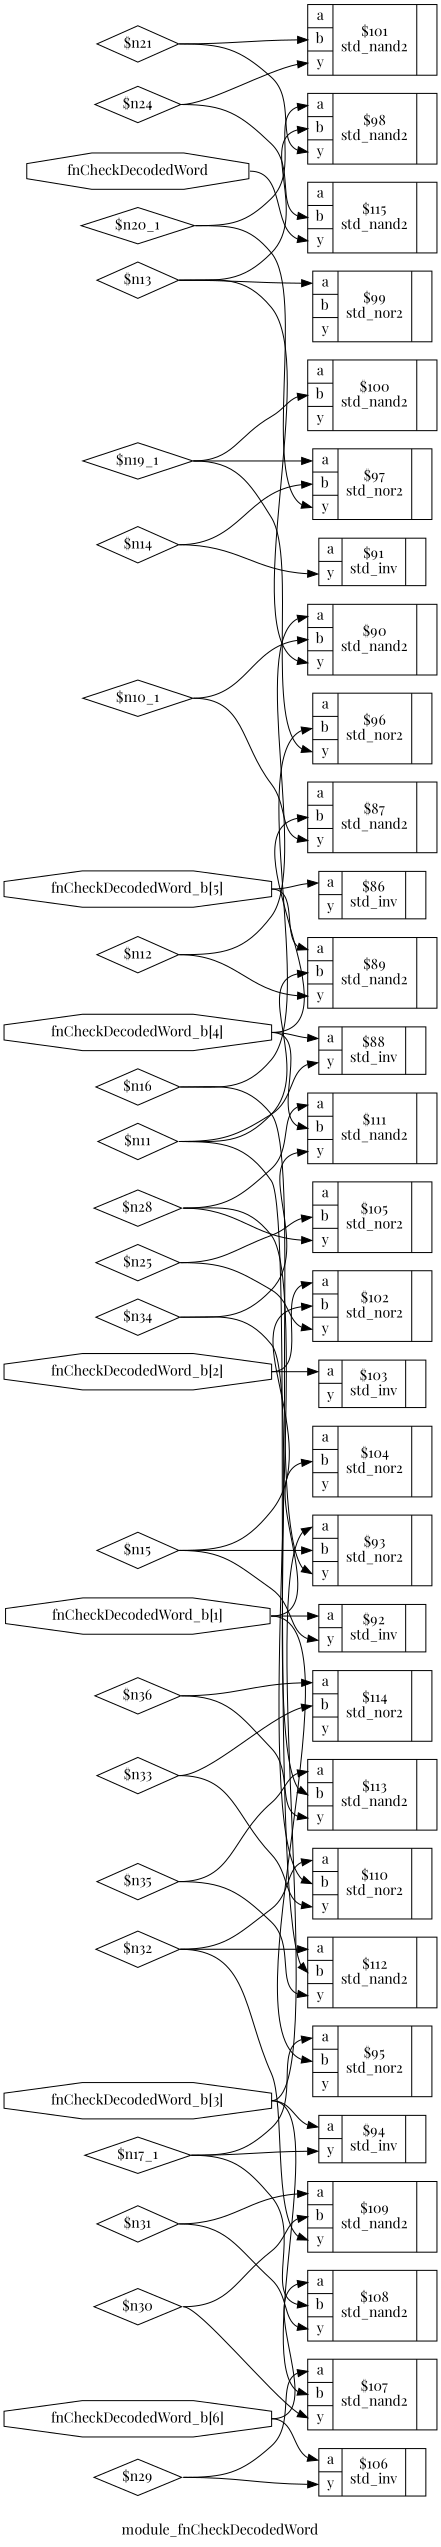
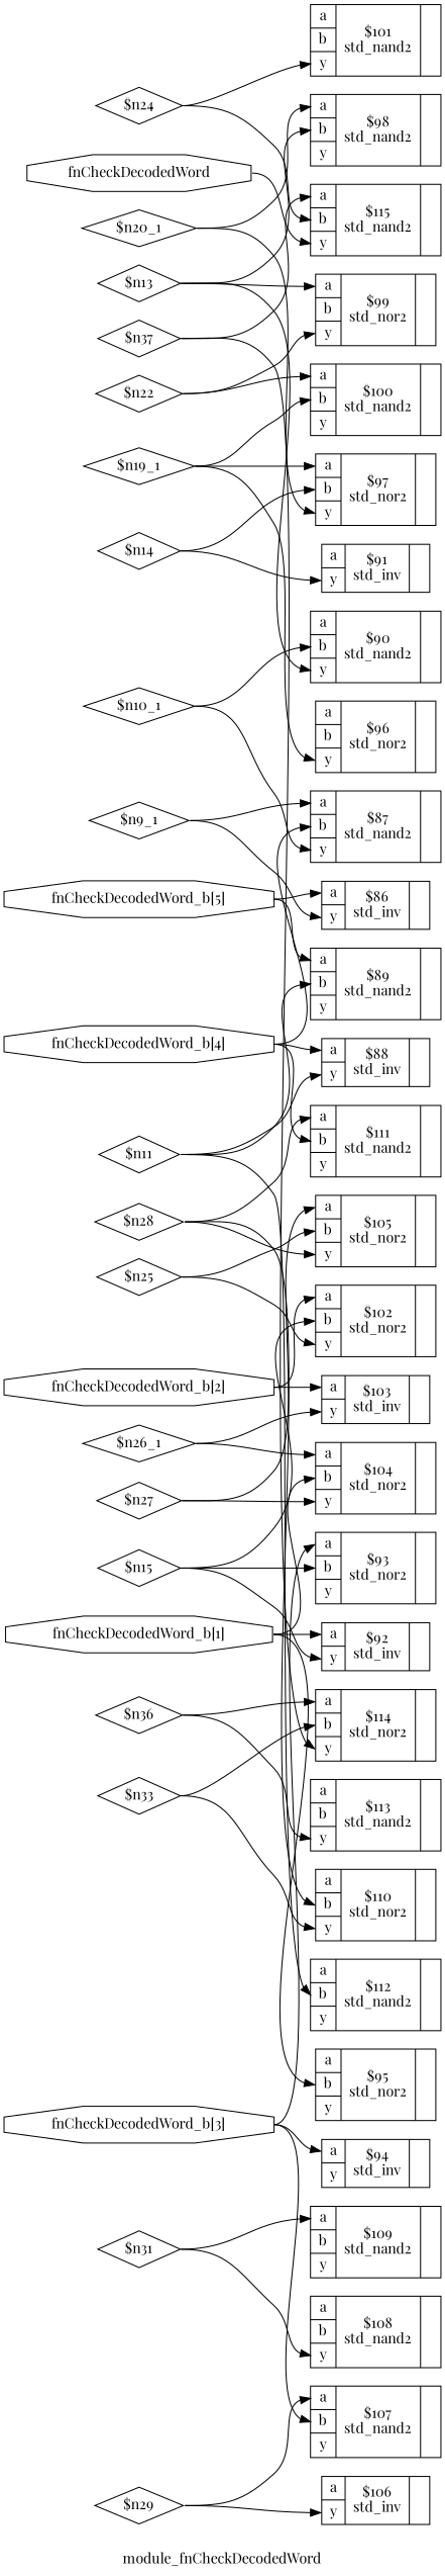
  digraph {
    fontname="Playfair Display"
    label=module_fnCheckDecodedWord
    rankdir=LR
    remincross=true
    node [fontname="Playfair Display" shape=record]
    edge [color=black fontname="Playfair Display" headport="p41:w" tailport=e]
    n1 [color=black fontcolor=black label=fnCheckDecodedWord shape=octagon]
    n2 [label="{{<p39> a|<p40> b|<p41> y}|$115\nstd_nand2|{}}"]
    n3 [label="{{<p39> a|<p41> y}|$91\nstd_inv|{}}"]
    n4 [label="{{<p39> a|<p40> b|<p41> y}|$99\nstd_nor2|{}}"]
    n5 [color=black fontcolor=black label="fnCheckDecodedWord_b[1]" shape=octagon]
    n6 [label="{{<p39> a|<p40> b|<p41> y}|$104\nstd_nor2|{}}"]
    n7 [label="{{<p39> a|<p41> y}|$92\nstd_inv|{}}"]
    n8 [label="{{<p39> a|<p40> b|<p41> y}|$95\nstd_nor2|{}}"]
    n9 [color=black fontcolor=black label="fnCheckDecodedWord_b[2]" shape=octagon]
    n10 [label="{{<p39> a|<p40> b|<p41> y}|$102\nstd_nor2|{}}"]
    n11 [label="{{<p39> a|<p41> y}|$103\nstd_inv|{}}"]
    n12 [color=black fontcolor=black label="fnCheckDecodedWord_b[3]" shape=octagon]
    n13 [label="{{<p39> a|<p40> b|<p41> y}|$107\nstd_nand2|{}}"]
    n14 [label="{{<p39> a|<p40> b|<p41> y}|$93\nstd_nor2|{}}"]
    n15 [label="{{<p39> a|<p41> y}|$94\nstd_inv|{}}"]
    n16 [color=black fontcolor=black label="fnCheckDecodedWord_b[4]" shape=octagon]
    n17 [label="{{<p39> a|<p40> b|<p41> y}|$111\nstd_nand2|{}}"]
    n18 [label="{{<p39> a|<p40> b|<p41> y}|$87\nstd_nand2|{}}"]
    n19 [label="{{<p39> a|<p41> y}|$88\nstd_inv|{}}"]
    n20 [color=black fontcolor=black label="fnCheckDecodedWord_b[5]" shape=octagon]
    n21 [label="{{<p39> a|<p41> y}|$86\nstd_inv|{}}"]
    n22 [label="{{<p39> a|<p40> b|<p41> y}|$89\nstd_nand2|{}}"]
-   n23 [color=black fontcolor=black label="fnCheckDecodedWord_b[6]" shape=octagon]
    n24 [label="{{<p39> a|<p41> y}|$106\nstd_inv|{}}"]
    n25 [label="{{<p39> a|<p40> b|<p41> y}|$108\nstd_nand2|{}}"]
    n26 [label="{{<p39> a|<p40> b|<p41> y}|$100\nstd_nand2|{}}"]
    n27 [label="{{<p39> a|<p40> b|<p41> y}|$101\nstd_nand2|{}}"]
    n28 [label="{{<p39> a|<p40> b|<p41> y}|$105\nstd_nor2|{}}"]
    n29 [label="{{<p39> a|<p40> b|<p41> y}|$109\nstd_nand2|{}}"]
    n30 [label="{{<p39> a|<p40> b|<p41> y}|$110\nstd_nor2|{}}"]
    n31 [label="{{<p39> a|<p40> b|<p41> y}|$112\nstd_nand2|{}}"]
    n32 [label="{{<p39> a|<p40> b|<p41> y}|$113\nstd_nand2|{}}"]
    n33 [label="{{<p39> a|<p40> b|<p41> y}|$114\nstd_nor2|{}}"]
    n34 [label="{{<p39> a|<p40> b|<p41> y}|$90\nstd_nand2|{}}"]
    n35 [label="{{<p39> a|<p40> b|<p41> y}|$96\nstd_nor2|{}}"]
    n36 [label="{{<p39> a|<p40> b|<p41> y}|$97\nstd_nor2|{}}"]
    n37 [label="{{<p39> a|<p40> b|<p41> y}|$98\nstd_nand2|{}}"]
    n38 [label="$n19_1" shape=diamond]
    n39 [label="$n20_1" shape=diamond]
-   n40 [label="$n21" shape=diamond]
+   n41 [label="$n22" shape=diamond]
    n42 [label="$n24" shape=diamond]
    n43 [label="$n25" shape=diamond]
+   n44 [label="$n26_1" shape=diamond]
+   n45 [label="$n27" shape=diamond]
    n46 [label="$n10_1" shape=diamond]
    n47 [label="$n28" shape=diamond]
    n48 [label="$n29" shape=diamond]
-   n49 [label="$n30" shape=diamond]
    n50 [label="$n31" shape=diamond]
-   n51 [label="$n32" shape=diamond]
    n52 [label="$n33" shape=diamond]
-   n53 [label="$n34" shape=diamond]
-   n54 [label="$n35" shape=diamond]
    n55 [label="$n36" shape=diamond]
+   n56 [label="$n37" shape=diamond]
    n57 [label="$n11" shape=diamond]
-   n59 [label="$n12" shape=diamond]
+   n58 [label="$n9_1" shape=diamond]
    n60 [label="$n13" shape=diamond]
    n61 [label="$n14" shape=diamond]
    n62 [label="$n15" shape=diamond]
-   n63 [label="$n16" shape=diamond]
-   n64 [label="$n17_1" shape=diamond]
    n1 -> n2
    n5 -> n6 [headport="p40:w"]
    n5 -> n7 [headport="p39:w"]
    n5 -> n8 [headport="p40:w"]
    n9 -> n10 [headport="p39:w"]
    n9 -> n11 [headport="p39:w"]
    n12 -> n13 [headport="p40:w"]
    n12 -> n14 [headport="p39:w"]
    n12 -> n15 [headport="p39:w"]
    n16 -> n17 [headport="p40:w"]
    n16 -> n18 [headport="p40:w"]
    n16 -> n19 [headport="p39:w"]
    n20 -> n21 [headport="p39:w"]
    n20 -> n22 [headport="p39:w"]
-   n23 -> n24 [headport="p39:w"]
-   n23 -> n25 [headport="p39:w"]
    n38 -> n26 [headport="p40:w"]
    n38 -> n35
    n38 -> n36 [headport="p39:w"]
    n39 -> n36
    n39 -> n37 [headport="p39:w"]
-   n40 -> n27 [headport="p40:w"]
-   n40 -> n37
+   n41 -> n4
+   n41 -> n26 [headport="p39:w"]
    n42 -> n2 [headport="p40:w"]
    n42 -> n27
    n43 -> n10
    n43 -> n28 [headport="p40:w"]
+   n44 -> n6 [headport="p39:w"]
+   n44 -> n11
+   n45 -> n6
+   n45 -> n28 [headport="p39:w"]
    n46 -> n18
    n46 -> n34 [headport="p40:w"]
    n47 -> n17 [headport="p39:w"]
    n47 -> n28
    n47 -> n30 [headport="p40:w"]
    n48 -> n13 [headport="p39:w"]
    n48 -> n24
-   n49 -> n13
-   n49 -> n29 [headport="p40:w"]
    n50 -> n25
    n50 -> n29 [headport="p39:w"]
-   n51 -> n29
-   n51 -> n30 [headport="p39:w"]
-   n51 -> n31 [headport="p39:w"]
    n52 -> n30
    n52 -> n33 [headport="p40:w"]
-   n53 -> n17
-   n53 -> n32 [headport="p40:w"]
-   n54 -> n31
-   n54 -> n32 [headport="p39:w"]
    n55 -> n32
    n55 -> n33 [headport="p39:w"]
+   n56 -> n2 [headport="p39:w"]
+   n56 -> n33
    n57 -> n19
    n57 -> n22 [headport="p40:w"]
    n57 -> n31 [headport="p40:w"]
-   n59 -> n22
-   n59 -> n34 [headport="p39:w"]
+   n58 -> n18 [headport="p39:w"]
+   n58 -> n21
    n60 -> n4 [headport="p39:w"]
    n60 -> n34
    n60 -> n37 [headport="p40:w"]
    n61 -> n3
    n61 -> n36 [headport="p40:w"]
    n62 -> n7
    n62 -> n10 [headport="p40:w"]
    n62 -> n14 [headport="p40:w"]
-   n63 -> n14
-   n63 -> n35 [headport="p40:w"]
-   n64 -> n8 [headport="p39:w"]
-   n64 -> n15
-   n64 -> n25 [headport="p40:w"]
  }
